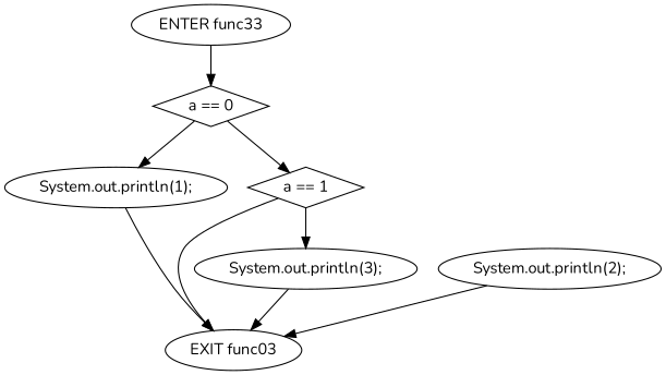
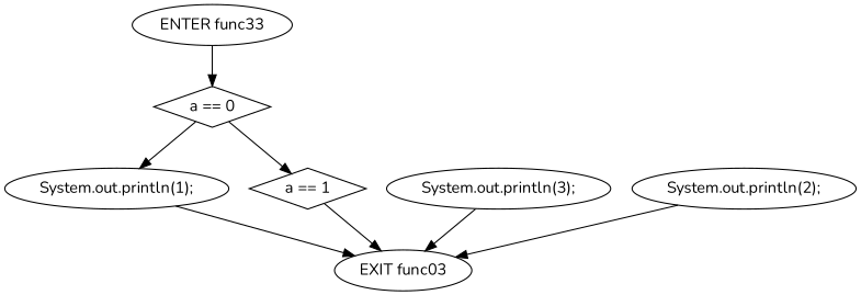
  digraph {
    fontname=Nunito
    node [fontname=Nunito]
    edge [fontname=Nunito]
    n1 [label="ENTER func33"]
    n2 [label="a == 0" shape=diamond]
    n3 [label="System.out.println(1);"]
    n4 [label="a == 1" shape=diamond]
    n5 [label="EXIT func03"]
    n6 [label="System.out.println(3);"]
    n7 [label="System.out.println(2);"]
    n1 -> n2
    n2 -> n3
    n2 -> n4
    n3 -> n5
    n4 -> n5
-   n4 -> n6
    n6 -> n5
    n7 -> n5
  }
